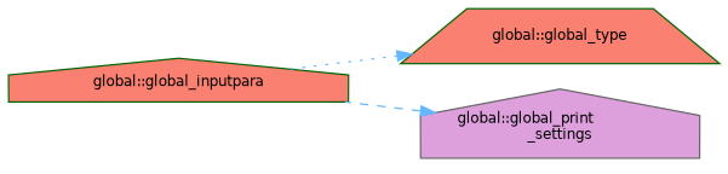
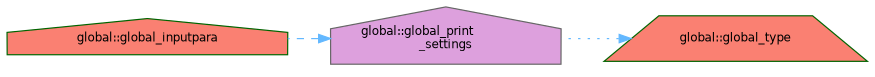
  digraph {
    rankdir=RL
    node [color=darkgreen fillcolor=salmon fontname=Helvetica fontsize=10 shape=house style=filled]
    edge [color=steelblue1 dir=back fontname=Helvetica fontsize=10 labelfontname=Helvetica labelfontsize=10]
    n1 [fontcolor=black height=0.2 label="global::global_type" shape=trapezium width=0.4]
    n2 [color=gray40 fillcolor=plum height=0.2 label="global::global_print\l_settings" width=0.4]
    n3 [height=0.2 label="global::global_inputpara" width=0.4]
-   n1 -> n3 [style=dotted]
+   n1 -> n2 [style=dotted]
    n2 -> n3 [style=dashed]
  }
